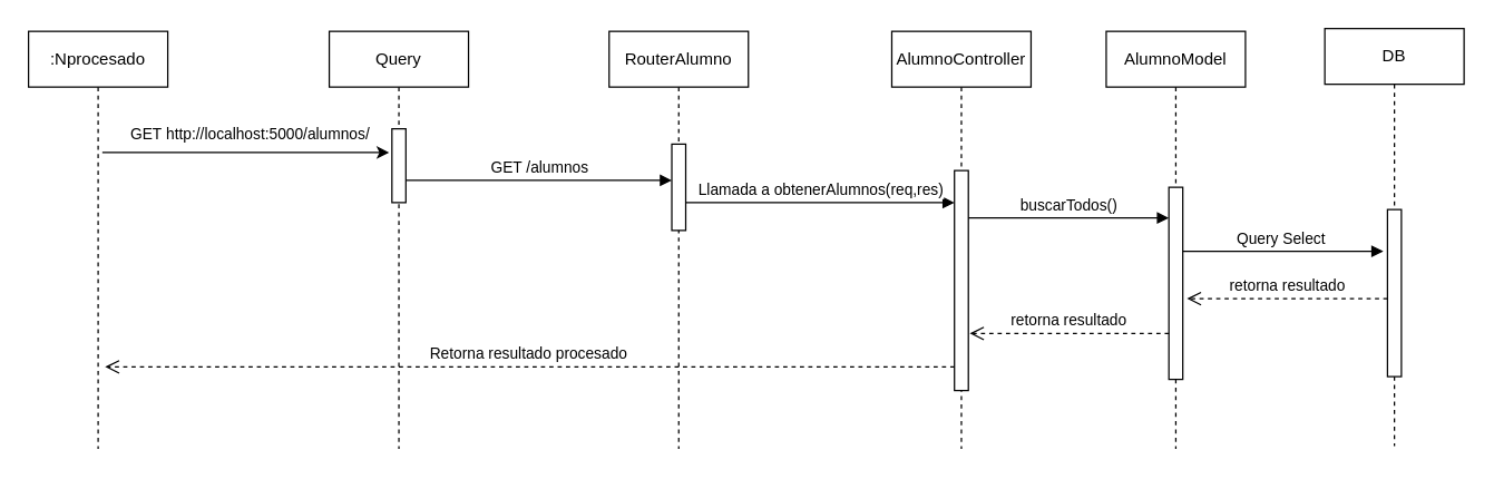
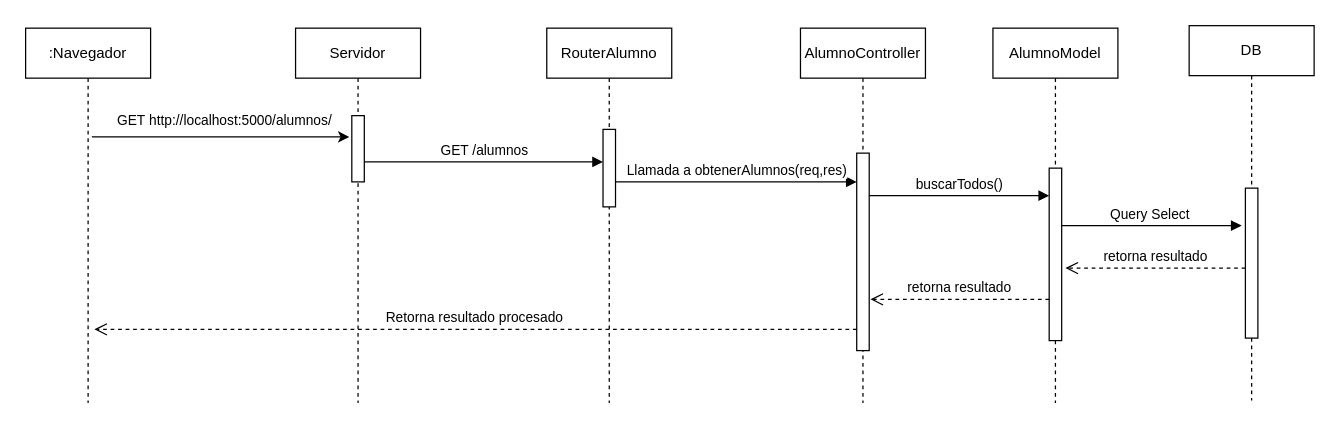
  <mxCell id="0" />
  <mxCell id="1" parent="0" />
- <mxCell id="2" value="Query" style="shape=umlLifeline;perimeter=lifelinePerimeter;whiteSpace=wrap;html=1;container=0;dropTarget=0;collapsible=0;recursiveResize=0;outlineConnect=0;portConstraint=eastwest;newEdgeStyle={&quot;edgeStyle&quot;:&quot;elbowEdgeStyle&quot;,&quot;elbow&quot;:&quot;vertical&quot;,&quot;curved&quot;:0,&quot;rounded&quot;:0};" parent="1" vertex="1"><mxGeometry x="236" y="22" width="100" height="300" as="geometry" /></mxCell>
+ <mxCell id="2" value="Servidor" style="shape=umlLifeline;perimeter=lifelinePerimeter;whiteSpace=wrap;html=1;container=0;dropTarget=0;collapsible=0;recursiveResize=0;outlineConnect=0;portConstraint=eastwest;newEdgeStyle={&quot;edgeStyle&quot;:&quot;elbowEdgeStyle&quot;,&quot;elbow&quot;:&quot;vertical&quot;,&quot;curved&quot;:0,&quot;rounded&quot;:0};" parent="1" vertex="1"><mxGeometry x="236" y="22" width="100" height="300" as="geometry" /></mxCell>
  <mxCell id="3" value="" style="html=1;points=[];perimeter=orthogonalPerimeter;outlineConnect=0;targetShapes=umlLifeline;portConstraint=eastwest;newEdgeStyle={&quot;edgeStyle&quot;:&quot;elbowEdgeStyle&quot;,&quot;elbow&quot;:&quot;vertical&quot;,&quot;curved&quot;:0,&quot;rounded&quot;:0};" parent="2" vertex="1"><mxGeometry x="45" y="70" width="10" height="53" as="geometry" /></mxCell>
  <mxCell id="4" value="RouterAlumno" style="shape=umlLifeline;perimeter=lifelinePerimeter;whiteSpace=wrap;html=1;container=0;dropTarget=0;collapsible=0;recursiveResize=0;outlineConnect=0;portConstraint=eastwest;newEdgeStyle={&quot;edgeStyle&quot;:&quot;elbowEdgeStyle&quot;,&quot;elbow&quot;:&quot;vertical&quot;,&quot;curved&quot;:0,&quot;rounded&quot;:0};" parent="1" vertex="1"><mxGeometry x="437" y="22" width="100" height="300" as="geometry" /></mxCell>
  <mxCell id="5" value="" style="html=1;points=[];perimeter=orthogonalPerimeter;outlineConnect=0;targetShapes=umlLifeline;portConstraint=eastwest;newEdgeStyle={&quot;edgeStyle&quot;:&quot;elbowEdgeStyle&quot;,&quot;elbow&quot;:&quot;vertical&quot;,&quot;curved&quot;:0,&quot;rounded&quot;:0};" parent="4" vertex="1"><mxGeometry x="45" y="81" width="10" height="62" as="geometry" /></mxCell>
  <mxCell id="6" value="GET /alumnos" style="html=1;verticalAlign=bottom;endArrow=block;edgeStyle=elbowEdgeStyle;elbow=vertical;curved=0;rounded=0;" parent="1" edge="1"><mxGeometry relative="1" as="geometry"><mxPoint x="291" y="129" as="sourcePoint" /><Array as="points"><mxPoint x="376" y="129" /></Array><mxPoint x="482" y="129" as="targetPoint" /></mxGeometry></mxCell>
- <mxCell id="7" value=":N&lt;span style=&quot;background-color: initial;&quot;&gt;procesado&lt;/span&gt;" style="shape=umlLifeline;perimeter=lifelinePerimeter;whiteSpace=wrap;html=1;container=0;dropTarget=0;collapsible=0;recursiveResize=0;outlineConnect=0;portConstraint=eastwest;newEdgeStyle={&quot;edgeStyle&quot;:&quot;elbowEdgeStyle&quot;,&quot;elbow&quot;:&quot;vertical&quot;,&quot;curved&quot;:0,&quot;rounded&quot;:0};" parent="1" vertex="1"><mxGeometry x="20" y="22" width="100" height="300" as="geometry" /></mxCell>
+ <mxCell id="7" value=":N&lt;span style=&quot;background-color: initial;&quot;&gt;avegador&lt;/span&gt;" style="shape=umlLifeline;perimeter=lifelinePerimeter;whiteSpace=wrap;html=1;container=0;dropTarget=0;collapsible=0;recursiveResize=0;outlineConnect=0;portConstraint=eastwest;newEdgeStyle={&quot;edgeStyle&quot;:&quot;elbowEdgeStyle&quot;,&quot;elbow&quot;:&quot;vertical&quot;,&quot;curved&quot;:0,&quot;rounded&quot;:0};" parent="1" vertex="1"><mxGeometry x="20" y="22" width="100" height="300" as="geometry" /></mxCell>
  <mxCell id="8" value="" style="endArrow=classic;html=1;rounded=0;" parent="1" edge="1"><mxGeometry width="50" height="50" relative="1" as="geometry"><mxPoint x="73" y="109" as="sourcePoint" /><mxPoint x="279" y="109" as="targetPoint" /></mxGeometry></mxCell>
  <mxCell id="9" value="GET&amp;nbsp;http://localhost:5000/alumnos/" style="edgeLabel;html=1;align=center;verticalAlign=middle;resizable=0;points=[];" parent="8" vertex="1" connectable="0"><mxGeometry x="0.386" y="-1" relative="1" as="geometry"><mxPoint x="-38" y="-15" as="offset" /></mxGeometry></mxCell>
  <mxCell id="10" value="AlumnoController" style="shape=umlLifeline;perimeter=lifelinePerimeter;whiteSpace=wrap;html=1;container=0;dropTarget=0;collapsible=0;recursiveResize=0;outlineConnect=0;portConstraint=eastwest;newEdgeStyle={&quot;edgeStyle&quot;:&quot;elbowEdgeStyle&quot;,&quot;elbow&quot;:&quot;vertical&quot;,&quot;curved&quot;:0,&quot;rounded&quot;:0};" parent="1" vertex="1"><mxGeometry x="640" y="22" width="100" height="300" as="geometry" /></mxCell>
  <mxCell id="11" value="" style="html=1;points=[];perimeter=orthogonalPerimeter;outlineConnect=0;targetShapes=umlLifeline;portConstraint=eastwest;newEdgeStyle={&quot;edgeStyle&quot;:&quot;elbowEdgeStyle&quot;,&quot;elbow&quot;:&quot;vertical&quot;,&quot;curved&quot;:0,&quot;rounded&quot;:0};" parent="10" vertex="1"><mxGeometry x="45" y="100" width="10" height="158" as="geometry" /></mxCell>
  <mxCell id="12" value="Llamada a obtenerAlumnos(req,res)" style="html=1;verticalAlign=bottom;endArrow=block;edgeStyle=elbowEdgeStyle;elbow=vertical;curved=0;rounded=0;" parent="1" source="5" target="11" edge="1"><mxGeometry x="0.003" relative="1" as="geometry"><mxPoint x="500" y="145" as="sourcePoint" /><Array as="points"><mxPoint x="585" y="145" /></Array><mxPoint x="669" y="145" as="targetPoint" /><mxPoint as="offset" /></mxGeometry></mxCell>
  <mxCell id="13" value="AlumnoModel" style="shape=umlLifeline;perimeter=lifelinePerimeter;whiteSpace=wrap;html=1;container=0;dropTarget=0;collapsible=0;recursiveResize=0;outlineConnect=0;portConstraint=eastwest;newEdgeStyle={&quot;edgeStyle&quot;:&quot;elbowEdgeStyle&quot;,&quot;elbow&quot;:&quot;vertical&quot;,&quot;curved&quot;:0,&quot;rounded&quot;:0};" parent="1" vertex="1"><mxGeometry x="794" y="22" width="100" height="300" as="geometry" /></mxCell>
  <mxCell id="14" value="" style="html=1;points=[];perimeter=orthogonalPerimeter;outlineConnect=0;targetShapes=umlLifeline;portConstraint=eastwest;newEdgeStyle={&quot;edgeStyle&quot;:&quot;elbowEdgeStyle&quot;,&quot;elbow&quot;:&quot;vertical&quot;,&quot;curved&quot;:0,&quot;rounded&quot;:0};" parent="13" vertex="1"><mxGeometry x="45" y="112" width="10" height="138" as="geometry" /></mxCell>
  <mxCell id="15" value="buscarTodos()" style="html=1;verticalAlign=bottom;endArrow=block;edgeStyle=elbowEdgeStyle;elbow=vertical;curved=0;rounded=0;" parent="1" source="11" target="14" edge="1"><mxGeometry x="0.003" relative="1" as="geometry"><mxPoint x="699" y="156" as="sourcePoint" /><Array as="points"><mxPoint x="792" y="156" /></Array><mxPoint x="875" y="156" as="targetPoint" /><mxPoint as="offset" /></mxGeometry></mxCell>
  <mxCell id="16" value="DB" style="shape=umlLifeline;perimeter=lifelinePerimeter;whiteSpace=wrap;html=1;container=0;dropTarget=0;collapsible=0;recursiveResize=0;outlineConnect=0;portConstraint=eastwest;newEdgeStyle={&quot;edgeStyle&quot;:&quot;elbowEdgeStyle&quot;,&quot;elbow&quot;:&quot;vertical&quot;,&quot;curved&quot;:0,&quot;rounded&quot;:0};" parent="1" vertex="1"><mxGeometry x="951" y="20" width="100" height="300" as="geometry" /></mxCell>
  <mxCell id="17" value="" style="html=1;points=[];perimeter=orthogonalPerimeter;outlineConnect=0;targetShapes=umlLifeline;portConstraint=eastwest;newEdgeStyle={&quot;edgeStyle&quot;:&quot;elbowEdgeStyle&quot;,&quot;elbow&quot;:&quot;vertical&quot;,&quot;curved&quot;:0,&quot;rounded&quot;:0};" parent="16" vertex="1"><mxGeometry x="45" y="130" width="10" height="120" as="geometry" /></mxCell>
  <mxCell id="18" value="Query Select&amp;nbsp;" style="html=1;verticalAlign=bottom;endArrow=block;edgeStyle=elbowEdgeStyle;elbow=vertical;curved=0;rounded=0;" parent="1" source="14" edge="1"><mxGeometry x="0.003" relative="1" as="geometry"><mxPoint x="862" y="182" as="sourcePoint" /><Array as="points"><mxPoint x="960" y="180" /></Array><mxPoint x="993" y="180" as="targetPoint" /><mxPoint as="offset" /></mxGeometry></mxCell>
  <mxCell id="19" value="retorna resultado" style="html=1;verticalAlign=bottom;endArrow=open;dashed=1;endSize=8;edgeStyle=elbowEdgeStyle;elbow=vertical;curved=0;rounded=0;" parent="1" edge="1"><mxGeometry relative="1" as="geometry"><mxPoint x="852" y="214" as="targetPoint" /><Array as="points"><mxPoint x="892" y="214" /></Array><mxPoint x="996" y="214" as="sourcePoint" /></mxGeometry></mxCell>
  <mxCell id="20" value="retorna resultado" style="html=1;verticalAlign=bottom;endArrow=open;dashed=1;endSize=8;edgeStyle=elbowEdgeStyle;elbow=vertical;curved=0;rounded=0;" parent="1" edge="1"><mxGeometry x="0.003" relative="1" as="geometry"><mxPoint x="696" y="239" as="targetPoint" /><Array as="points"><mxPoint x="736" y="239" /></Array><mxPoint x="839" y="239" as="sourcePoint" /><mxPoint as="offset" /></mxGeometry></mxCell>
  <mxCell id="21" value="Retorna resultado procesado" style="html=1;verticalAlign=bottom;endArrow=open;dashed=1;endSize=8;edgeStyle=elbowEdgeStyle;elbow=vertical;curved=0;rounded=0;" parent="1" source="11" edge="1"><mxGeometry x="0.003" relative="1" as="geometry"><mxPoint x="75" y="263" as="targetPoint" /><Array as="points"><mxPoint x="558" y="263" /></Array><mxPoint x="667" y="263" as="sourcePoint" /><mxPoint as="offset" /></mxGeometry></mxCell>
